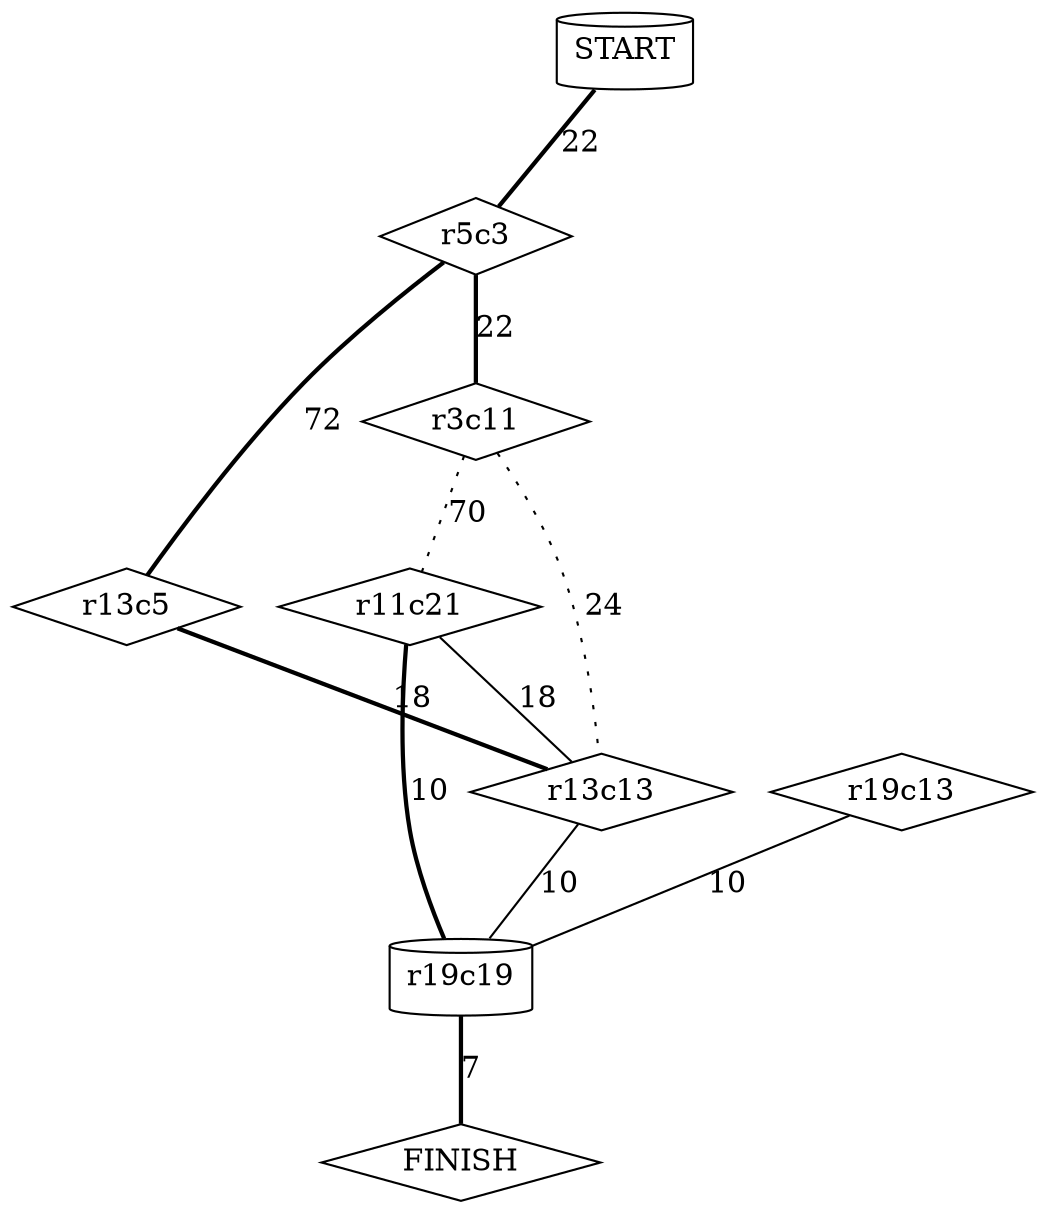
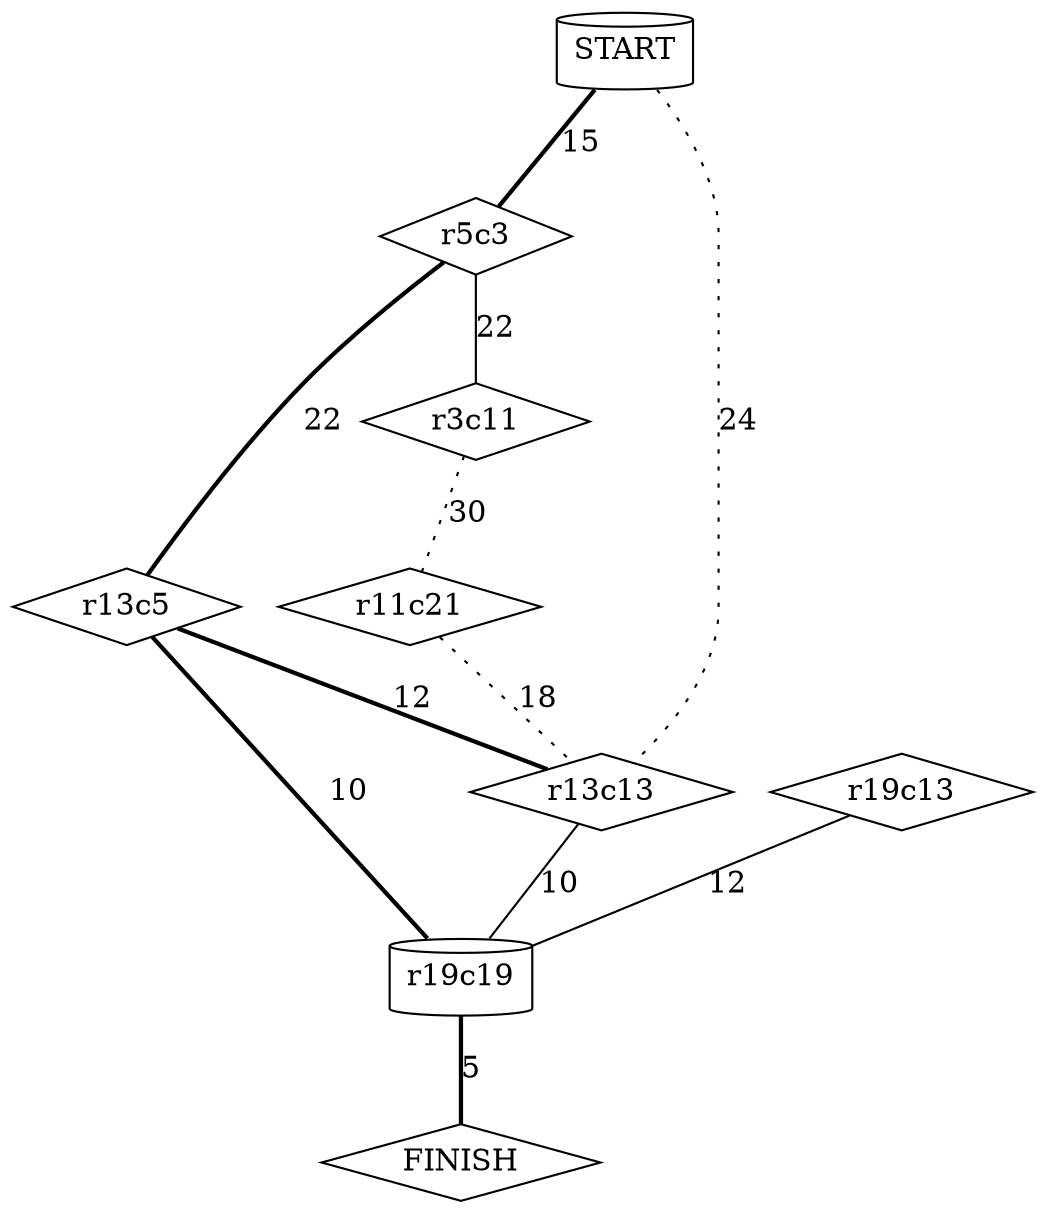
  graph {
    node [shape=diamond]
    edge [style=bold]
    START [shape=cylinder]
    r5c3
    r3c11
    r13c5
    r11c21
    r13c13
    r19c19 [shape=cylinder]
    r19c13
    FINISH
-   START -- r5c3 [label=22]
-   r5c3 -- r3c11 [label=22]
-   r5c3 -- r13c5 [label=72]
-   r3c11 -- r11c21 [label=70 style=dotted]
-   r3c11 -- r13c13 [label=24 style=dotted]
-   r13c5 -- r13c13 [label=18]
-   r11c21 -- r13c13 [label=18 style=solid]
-   r11c21 -- r19c19 [label=10]
+   START -- r5c3 [label=15]
+   r5c3 -- r3c11 [label=22 style=solid]
+   r5c3 -- r13c5 [label=22]
+   r3c11 -- r11c21 [label=30 style=dotted]
+   START -- r13c13 [label=24 style=dotted]
+   r13c5 -- r13c13 [label=12]
+   r11c21 -- r13c13 [label=18 style=dotted]
+   r13c5 -- r19c19 [label=10]
    r13c13 -- r19c19 [label=10 style=solid]
-   r19c19 -- FINISH [label=7]
-   r19c13 -- r19c19 [label=10 style=solid]
+   r19c19 -- FINISH [label=5]
+   r19c13 -- r19c19 [label=12 style=solid]
  }
